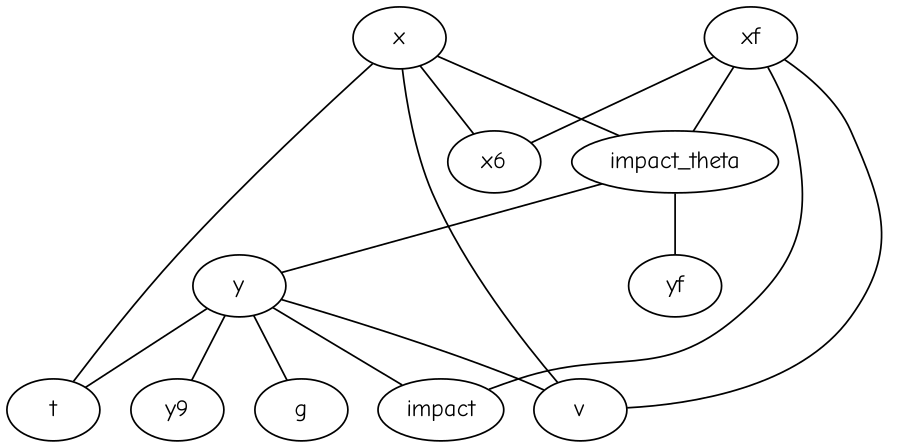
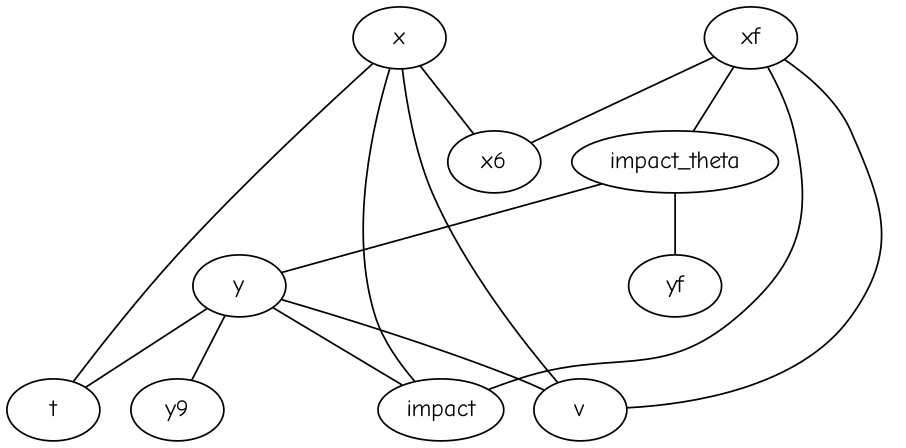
  graph {
    fontname="Comic Neue"
    node [fontname="Comic Neue"]
    edge [fontname="Comic Neue"]
    n1 [label=x6]
    x
    v
    n4 [label=impact]
    t
    y
    n7 [label=y9]
-   g
    n9 [label=impact_theta]
    yf
    xf
    x -- n1
    x -- v
-   x -- n9
+   x -- n4
    x -- t
    y -- v
    y -- n4
    y -- t
    y -- n7
-   y -- g
    n9 -- y
    n9 -- yf
    xf -- n1
    xf -- v
    xf -- n4
    xf -- n9
  }
